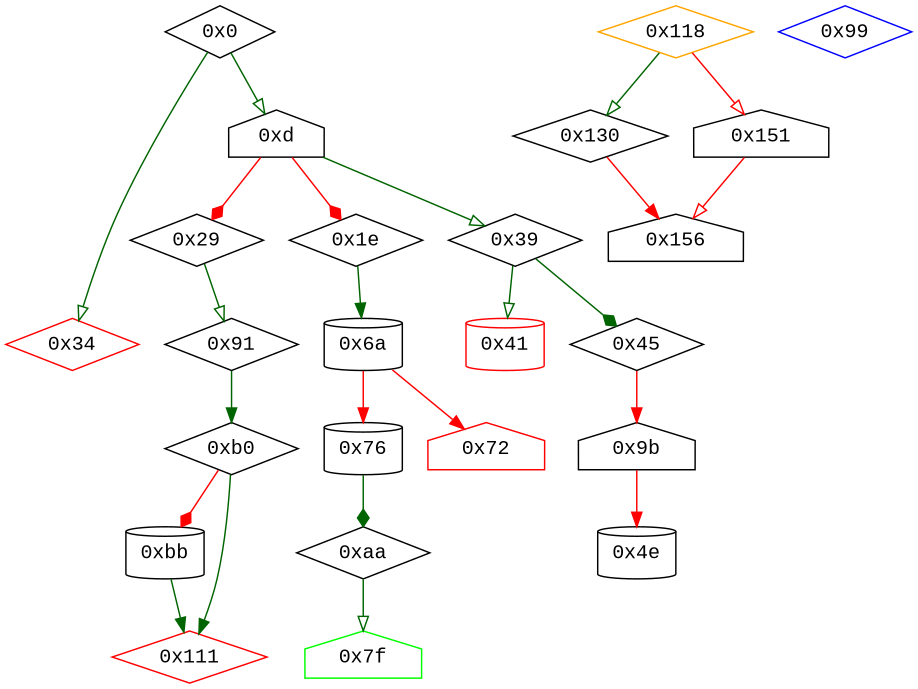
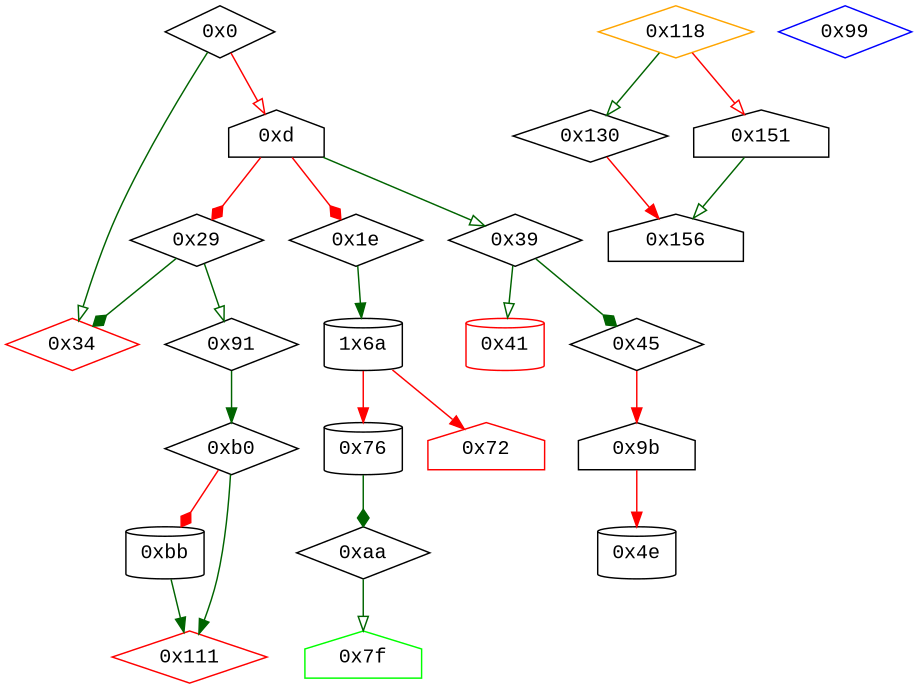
  strict digraph {
    fontname="Liberation Mono"
    node [fillcolor=white fontname="Liberation Mono" shape=diamond style=filled]
    edge [arrowhead=onormal color=darkgreen fontname="Liberation Mono"]
    "0x111" [color=red]
    "0x118" [color=orange]
    "0x130"
    "0x151" [shape=house]
    "0x156" [shape=house]
    "0x7f" [color=green shape=house]
    "0xaa"
    "0x9b" [shape=house]
    "0x45"
    "0x4e" [color=black shape=cylinder]
    "0x99" [color=blue]
    "0x91"
    "0xb0"
    "0xbb" [shape=cylinder]
    "0x41" [color=red shape=cylinder]
    "0xd" [shape=house]
    "0x0"
    "0x34" [color=red]
    "0x1e"
    "0x29"
    "0x39"
-   "0x6a" [shape=cylinder]
+   "0x6a" [shape=cylinder label="1x6a"]
    "0x76" [shape=cylinder]
    "0x72" [color=red shape=house]
    "0x118" -> "0x130"
    "0x118" -> "0x151" [color=red]
    "0x130" -> "0x156" [arrowhead=normal color=red]
-   "0x151" -> "0x156" [color=red]
+   "0x151" -> "0x156"
    "0xaa" -> "0x7f"
    "0x9b" -> "0x4e" [arrowhead=normal color=red]
    "0x45" -> "0x9b" [arrowhead=normal color=red]
    "0x91" -> "0xb0" [arrowhead=normal]
    "0xb0" -> "0x111" [arrowhead=normal]
    "0xb0" -> "0xbb" [arrowhead=diamond color=red]
    "0xbb" -> "0x111" [arrowhead=normal]
    "0xd" -> "0x1e" [arrowhead=diamond color=red]
    "0xd" -> "0x29" [arrowhead=diamond color=red]
    "0xd" -> "0x39"
-   "0x0" -> "0xd"
+   "0x0" -> "0xd" [color=red]
    "0x0" -> "0x34"
    "0x1e" -> "0x6a" [arrowhead=normal]
    "0x29" -> "0x91"
+   "0x29" -> "0x34" [arrowhead=diamond]
    "0x39" -> "0x45" [arrowhead=diamond]
    "0x39" -> "0x41"
    "0x6a" -> "0x76" [arrowhead=normal color=red]
    "0x6a" -> "0x72" [arrowhead=normal color=red]
    "0x76" -> "0xaa" [arrowhead=diamond]
  }
